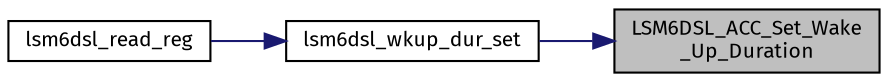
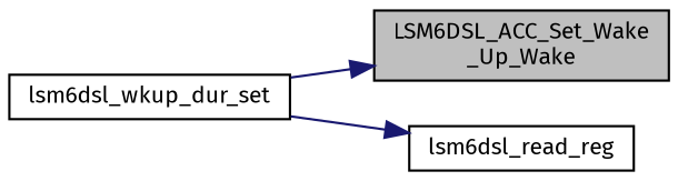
  digraph {
    fontname="Fira Sans"
    rankdir=LR
    node [color=black fillcolor=white fontname="Fira Sans" fontsize=10 shape=record style=filled]
    edge [color=midnightblue fontname="Fira Sans" fontsize=10 labelfontname=Helvetica labelfontsize=10 style=solid]
-   n1 [fillcolor=grey75 fontcolor=black height=0.2 label="LSM6DSL_ACC_Set_Wake\l_Up_Duration" width=0.4]
+   n1 [fillcolor=grey75 fontcolor=black height=0.2 label="LSM6DSL_ACC_Set_Wake\l_Up_Wake" width=0.4]
    n2 [height=0.2 label=lsm6dsl_wkup_dur_set width=0.4]
    n3 [height=0.2 label=lsm6dsl_read_reg width=0.4]
    n2 -> n1
-   n3 -> n2
+   n2 -> n3
  }
